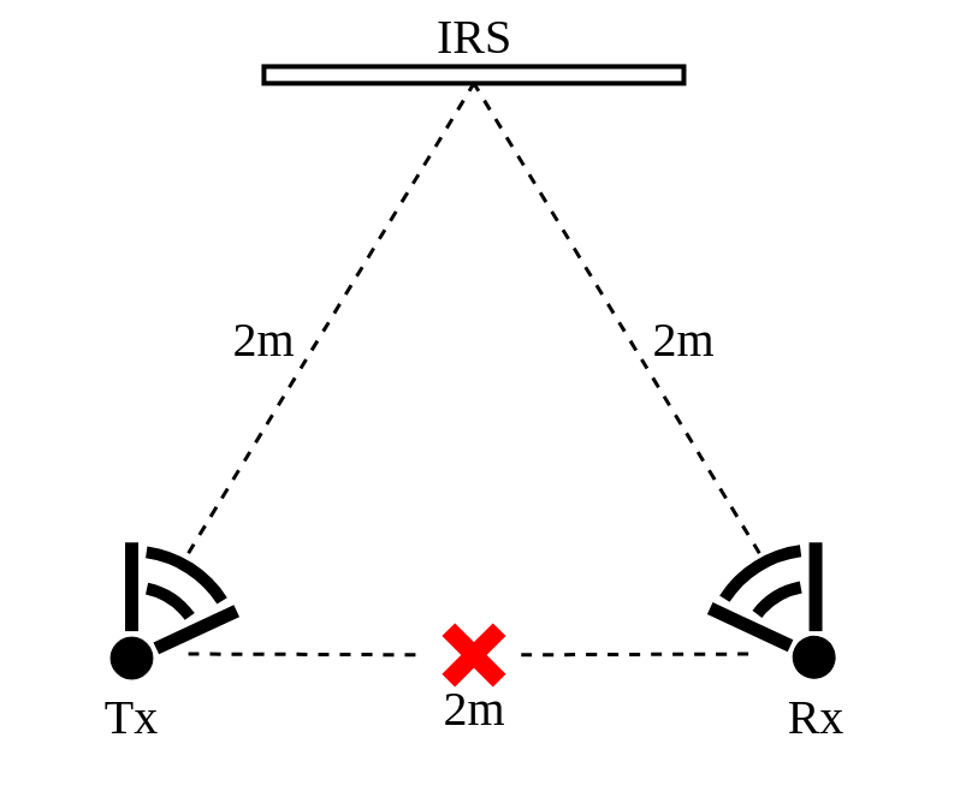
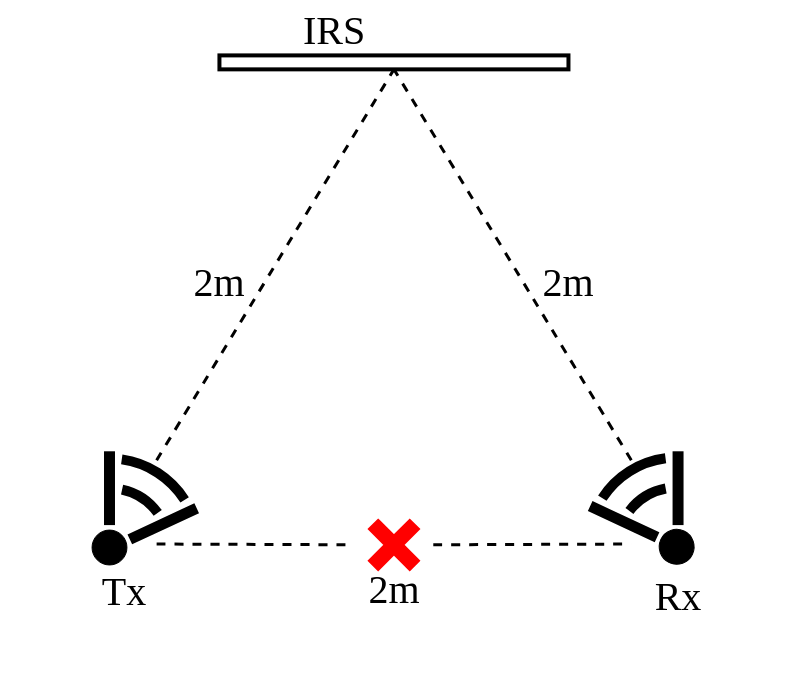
  <mxCell id="0" />
  <mxCell id="1" parent="0" />
  <mxCell id="2" value="" style="rounded=0;whiteSpace=wrap;html=1;strokeWidth=4;" vertex="1" parent="1"><mxGeometry x="218.942" y="54.902" width="349.021" height="13.961" as="geometry" /></mxCell>
  <mxCell id="3" value="" style="group" vertex="1" connectable="0" parent="1"><mxGeometry x="20" y="452.786" width="178.001" height="183.236" as="geometry" /></mxCell>
  <mxCell id="4" value="" style="ellipse;whiteSpace=wrap;html=1;aspect=fixed;fillColor=#000000;" vertex="1" parent="3"><mxGeometry x="71.549" y="76.785" width="34.902" height="34.902" as="geometry" /></mxCell>
  <mxCell id="5" value="" style="verticalLabelPosition=bottom;verticalAlign=top;html=1;shape=mxgraph.basic.arc;startAngle=0.034;endAngle=0.151;strokeWidth=10;fillColor=#000000;" vertex="1" parent="3"><mxGeometry x="29.667" y="34.902" width="118.667" height="118.667" as="geometry" /></mxCell>
  <mxCell id="6" value="" style="rounded=0;whiteSpace=wrap;html=1;strokeWidth=4;fillColor=#000000;" vertex="1" parent="3"><mxGeometry x="85.51" width="6.98" height="69.804" as="geometry" /></mxCell>
  <mxCell id="7" value="" style="verticalLabelPosition=bottom;verticalAlign=top;html=1;shape=mxgraph.basic.arc;startAngle=0.022;endAngle=0.16;strokeWidth=10;fillColor=#000000;" vertex="1" parent="3"><mxGeometry y="5.235" width="178.001" height="178.001" as="geometry" /></mxCell>
  <mxCell id="8" value="" style="rounded=0;whiteSpace=wrap;html=1;strokeWidth=4;fillColor=#000000;rotation=65;" vertex="1" parent="3"><mxGeometry x="139.259" y="35.6" width="6.98" height="69.804" as="geometry" /></mxCell>
- <mxCell id="9" value="Tx" style="text;html=1;strokeColor=none;fillColor=none;align=center;verticalAlign=middle;whiteSpace=wrap;rounded=0;fontSize=40;fontFamily=Times New Roman;" vertex="1" parent="3"><mxGeometry x="68.059" y="132.628" width="41.883" height="20.941" as="geometry" /></mxCell>
+ <mxCell id="9" value="Tx" style="text;html=1;strokeColor=none;fillColor=none;align=center;verticalAlign=middle;whiteSpace=wrap;rounded=0;fontSize=40;fontFamily=Times New Roman;" vertex="1" parent="3"><mxGeometry x="83.059" y="127.628" width="41.883" height="20.941" as="geometry" /></mxCell>
  <mxCell id="10" value="" style="group;rotation=-60;" vertex="1" connectable="0" parent="1"><mxGeometry x="584.716" y="452.786" width="178.001" height="183.236" as="geometry" /></mxCell>
  <mxCell id="11" value="" style="ellipse;whiteSpace=wrap;html=1;aspect=fixed;fillColor=#000000;rotation=-1505;" vertex="1" parent="10"><mxGeometry x="73.992" y="76.087" width="34.902" height="34.902" as="geometry" /></mxCell>
  <mxCell id="12" value="" style="verticalLabelPosition=bottom;verticalAlign=top;html=1;shape=mxgraph.basic.arc;startAngle=0.034;endAngle=0.151;strokeWidth=10;fillColor=#000000;rotation=-1505;" vertex="1" parent="10"><mxGeometry x="32.11" y="34.204" width="118.667" height="118.667" as="geometry" /></mxCell>
  <mxCell id="13" value="" style="rounded=0;whiteSpace=wrap;html=1;strokeWidth=4;fillColor=#000000;rotation=-1505;" vertex="1" parent="10"><mxGeometry x="34.902" y="33.506" width="6.98" height="69.804" as="geometry" /></mxCell>
  <mxCell id="14" value="" style="verticalLabelPosition=bottom;verticalAlign=top;html=1;shape=mxgraph.basic.arc;startAngle=0.022;endAngle=0.16;strokeWidth=10;fillColor=#000000;rotation=-1505;" vertex="1" parent="10"><mxGeometry x="2.792" y="4.188" width="178.001" height="178.001" as="geometry" /></mxCell>
  <mxCell id="15" value="" style="rounded=0;whiteSpace=wrap;html=1;strokeWidth=4;fillColor=#000000;rotation=-1440;" vertex="1" parent="10"><mxGeometry x="89.349" width="6.98" height="69.804" as="geometry" /></mxCell>
  <mxCell id="16" value="Rx" style="text;html=1;strokeColor=none;fillColor=none;align=center;verticalAlign=middle;whiteSpace=wrap;rounded=0;fontSize=40;fontFamily=Times New Roman;" vertex="1" parent="10"><mxGeometry x="71.898" y="132.628" width="41.883" height="20.941" as="geometry" /></mxCell>
  <mxCell id="17" value="" style="endArrow=none;dashed=1;html=1;strokeWidth=3;rounded=0;curved=1;startArrow=none;" edge="1" parent="1" source="20"><mxGeometry width="50" height="50" relative="1" as="geometry"><mxPoint x="156.118" y="543.532" as="sourcePoint" /><mxPoint x="630.787" y="543.532" as="targetPoint" /></mxGeometry></mxCell>
  <mxCell id="18" value="2m" style="text;html=1;strokeColor=none;fillColor=none;align=center;verticalAlign=middle;whiteSpace=wrap;rounded=0;fontSize=40;fontFamily=Times New Roman;" vertex="1" parent="1"><mxGeometry x="372.511" y="578.434" width="41.883" height="20.941" as="geometry" /></mxCell>
  <mxCell id="19" value="" style="endArrow=none;dashed=1;html=1;strokeWidth=3;rounded=0;curved=1;" edge="1" parent="1" target="20"><mxGeometry width="50" height="50" relative="1" as="geometry"><mxPoint x="156.118" y="543.532" as="sourcePoint" /><mxPoint x="630.787" y="543.532" as="targetPoint" /></mxGeometry></mxCell>
  <mxCell id="20" value="" style="shape=cross;whiteSpace=wrap;html=1;strokeWidth=4;fillColor=#FF0000;rotation=45;strokeColor=#FF0000;" vertex="1" parent="1"><mxGeometry x="365.531" y="516.483" width="55.843" height="55.843" as="geometry" /></mxCell>
  <mxCell id="21" value="" style="endArrow=none;dashed=1;html=1;rounded=0;strokeWidth=3;fontFamily=Times New Roman;fontSize=40;curved=1;entryX=0.5;entryY=1;entryDx=0;entryDy=0;" edge="1" parent="1" target="2"><mxGeometry width="50" height="50" relative="1" as="geometry"><mxPoint x="156.118" y="459.767" as="sourcePoint" /><mxPoint x="379.492" y="96.785" as="targetPoint" /></mxGeometry></mxCell>
  <mxCell id="22" value="" style="endArrow=none;dashed=1;html=1;rounded=0;strokeWidth=3;fontFamily=Times New Roman;fontSize=40;curved=1;entryX=0.5;entryY=1;entryDx=0;entryDy=0;" edge="1" parent="1" target="2"><mxGeometry width="50" height="50" relative="1" as="geometry"><mxPoint x="630.787" y="459.767" as="sourcePoint" /><mxPoint x="491.178" y="278.276" as="targetPoint" /></mxGeometry></mxCell>
  <mxCell id="23" value="2m" style="text;html=1;strokeColor=none;fillColor=none;align=center;verticalAlign=middle;whiteSpace=wrap;rounded=0;fontSize=40;fontFamily=Times New Roman;" vertex="1" parent="1"><mxGeometry x="198.001" y="271.295" width="41.883" height="20.941" as="geometry" /></mxCell>
  <mxCell id="24" value="2m" style="text;html=1;strokeColor=none;fillColor=none;align=center;verticalAlign=middle;whiteSpace=wrap;rounded=0;fontSize=40;fontFamily=Times New Roman;" vertex="1" parent="1"><mxGeometry x="547.022" y="271.295" width="41.883" height="20.941" as="geometry" /></mxCell>
- <mxCell id="25" value="IRS" style="text;html=1;strokeColor=none;fillColor=none;align=center;verticalAlign=middle;whiteSpace=wrap;rounded=0;fontSize=40;fontFamily=Times New Roman;" vertex="1" parent="1"><mxGeometry x="372.511" y="20" width="41.883" height="20.941" as="geometry" /></mxCell>
+ <mxCell id="25" value="IRS" style="text;html=1;strokeColor=none;fillColor=none;align=center;verticalAlign=middle;whiteSpace=wrap;rounded=0;fontSize=40;fontFamily=Times New Roman;" vertex="1" parent="1"><mxGeometry x="312.511" y="20" width="41.883" height="20.941" as="geometry" /></mxCell>
